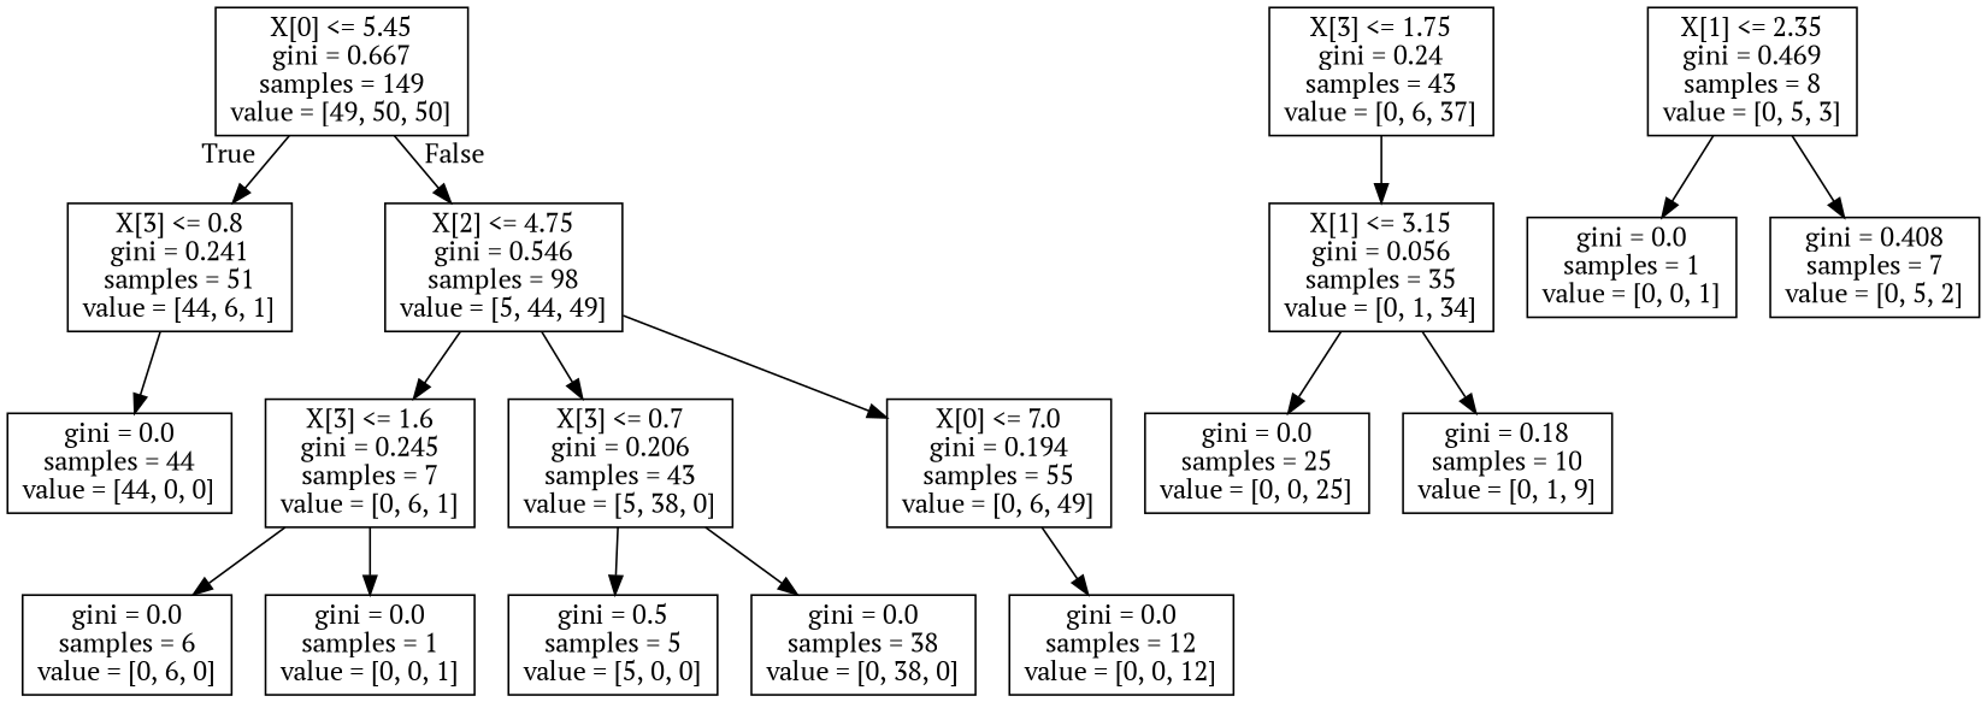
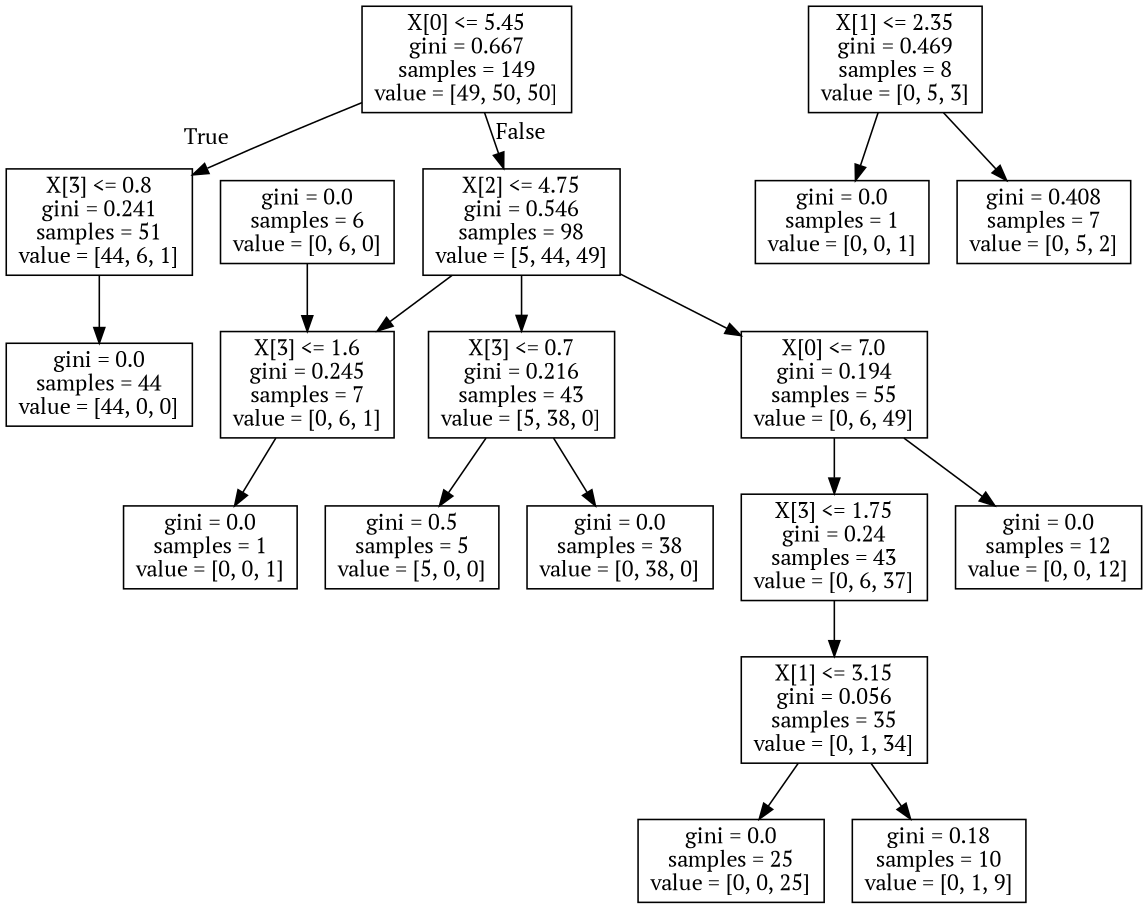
  digraph {
    fontname="PT Serif"
    node [fontname="PT Serif" shape=box]
    edge [fontname="PT Serif"]
    n1 [label="X[0] <= 5.45\ngini = 0.667\nsamples = 149\nvalue = [49, 50, 50]"]
    n2 [label="X[3] <= 0.8\ngini = 0.241\nsamples = 51\nvalue = [44, 6, 1]"]
    n3 [label="X[2] <= 4.75\ngini = 0.546\nsamples = 98\nvalue = [5, 44, 49]"]
    n4 [label="gini = 0.0\nsamples = 44\nvalue = [44, 0, 0]"]
    n5 [label="X[3] <= 1.6\ngini = 0.245\nsamples = 7\nvalue = [0, 6, 1]"]
-   n6 [label="X[3] <= 0.7\ngini = 0.206\nsamples = 43\nvalue = [5, 38, 0]"]
+   n6 [label="X[3] <= 0.7\ngini = 0.216\nsamples = 43\nvalue = [5, 38, 0]"]
    n7 [label="X[0] <= 7.0\ngini = 0.194\nsamples = 55\nvalue = [0, 6, 49]"]
    n8 [label="gini = 0.0\nsamples = 6\nvalue = [0, 6, 0]"]
    n9 [label="gini = 0.0\nsamples = 1\nvalue = [0, 0, 1]"]
    n10 [label="gini = 0.5\nsamples = 5\nvalue = [5, 0, 0]"]
    n11 [label="gini = 0.0\nsamples = 38\nvalue = [0, 38, 0]"]
    n12 [label="X[3] <= 1.75\ngini = 0.24\nsamples = 43\nvalue = [0, 6, 37]"]
    n13 [label="gini = 0.0\nsamples = 12\nvalue = [0, 0, 12]"]
    n14 [label="X[1] <= 3.15\ngini = 0.056\nsamples = 35\nvalue = [0, 1, 34]"]
    n15 [label="X[1] <= 2.35\ngini = 0.469\nsamples = 8\nvalue = [0, 5, 3]"]
    n16 [label="gini = 0.0\nsamples = 1\nvalue = [0, 0, 1]"]
    n17 [label="gini = 0.408\nsamples = 7\nvalue = [0, 5, 2]"]
    n18 [label="gini = 0.0\nsamples = 25\nvalue = [0, 0, 25]"]
    n19 [label="gini = 0.18\nsamples = 10\nvalue = [0, 1, 9]"]
    n1 -> n2 [headlabel=True labelangle=45 labeldistance=2.5]
    n1 -> n3 [headlabel=False labelangle=-45 labeldistance=2.5]
    n2 -> n4
    n3 -> n5
    n3 -> n6
    n3 -> n7
-   n5 -> n8
+   n8 -> n5
    n5 -> n9
    n6 -> n10
    n6 -> n11
+   n7 -> n12
    n7 -> n13
    n12 -> n14
    n14 -> n18
    n14 -> n19
    n15 -> n16
    n15 -> n17
  }
